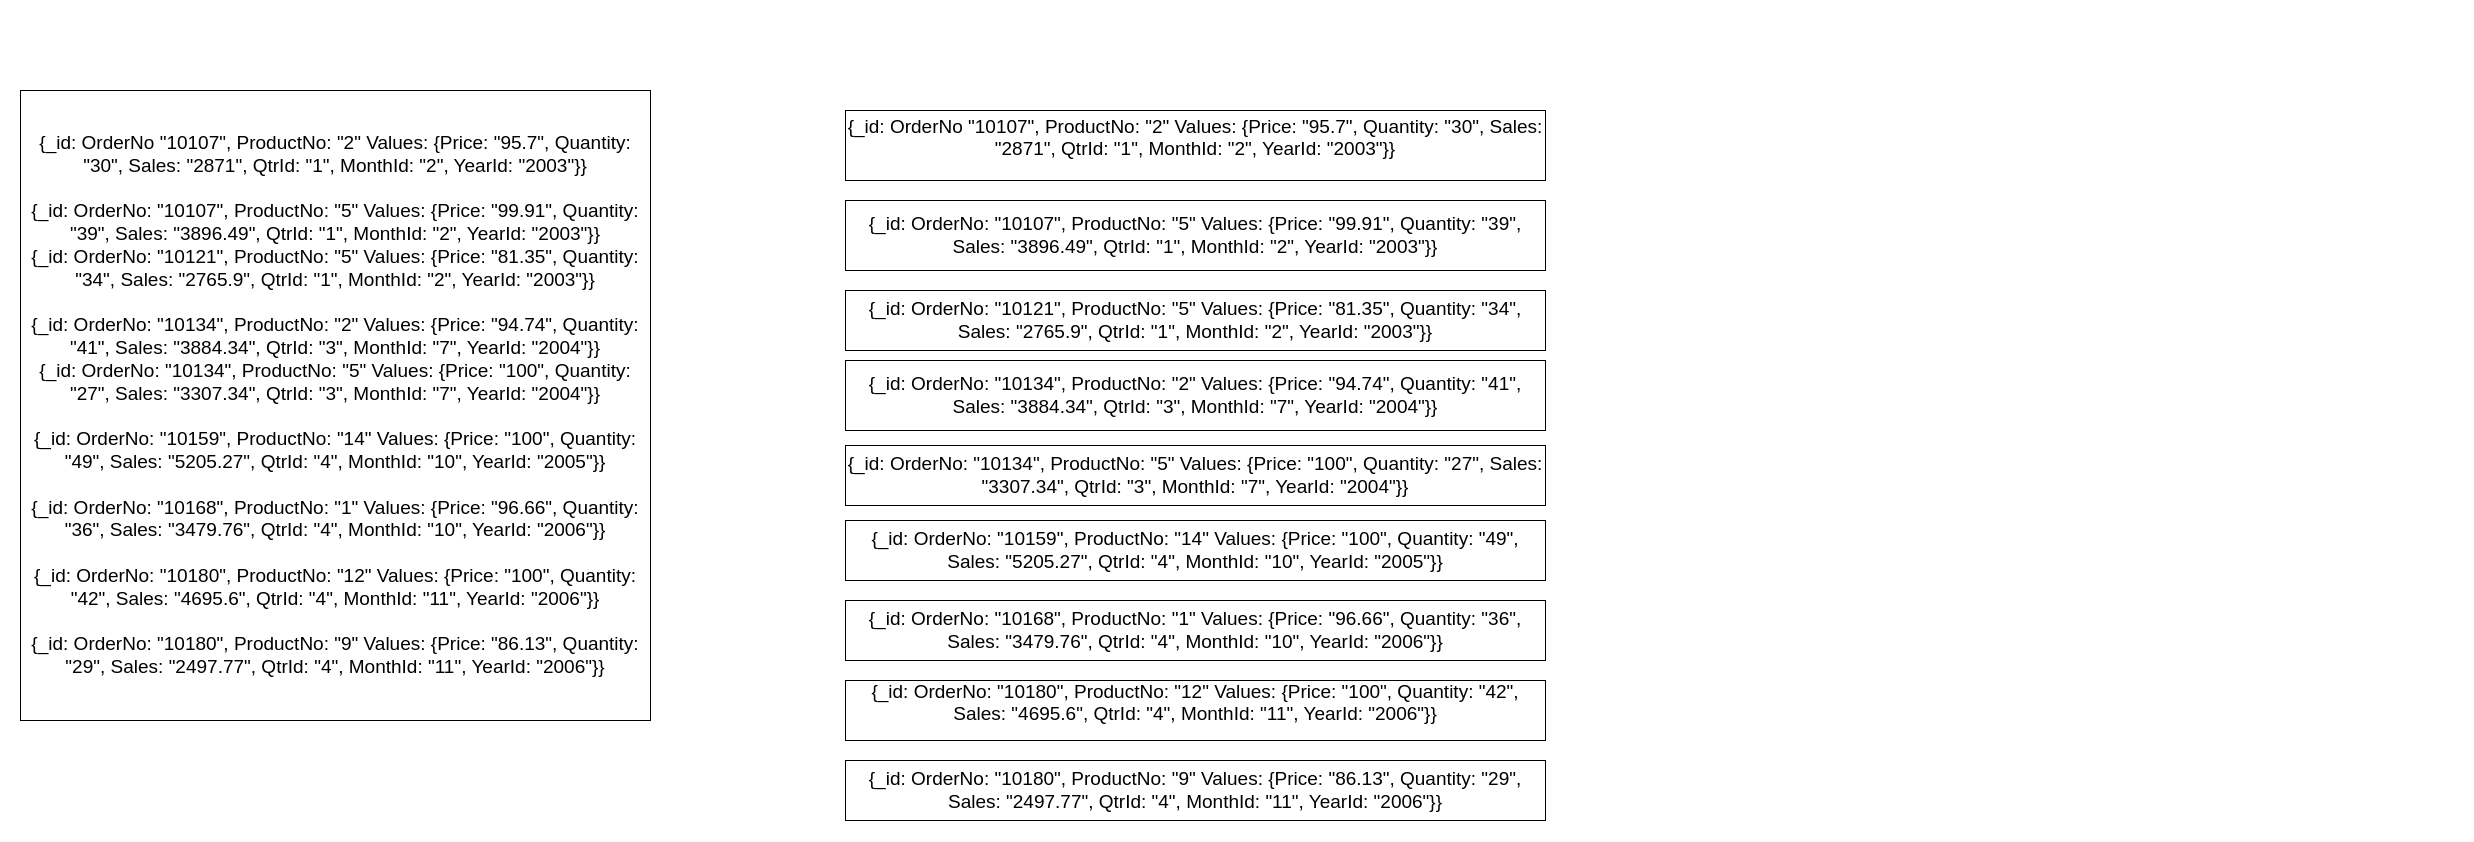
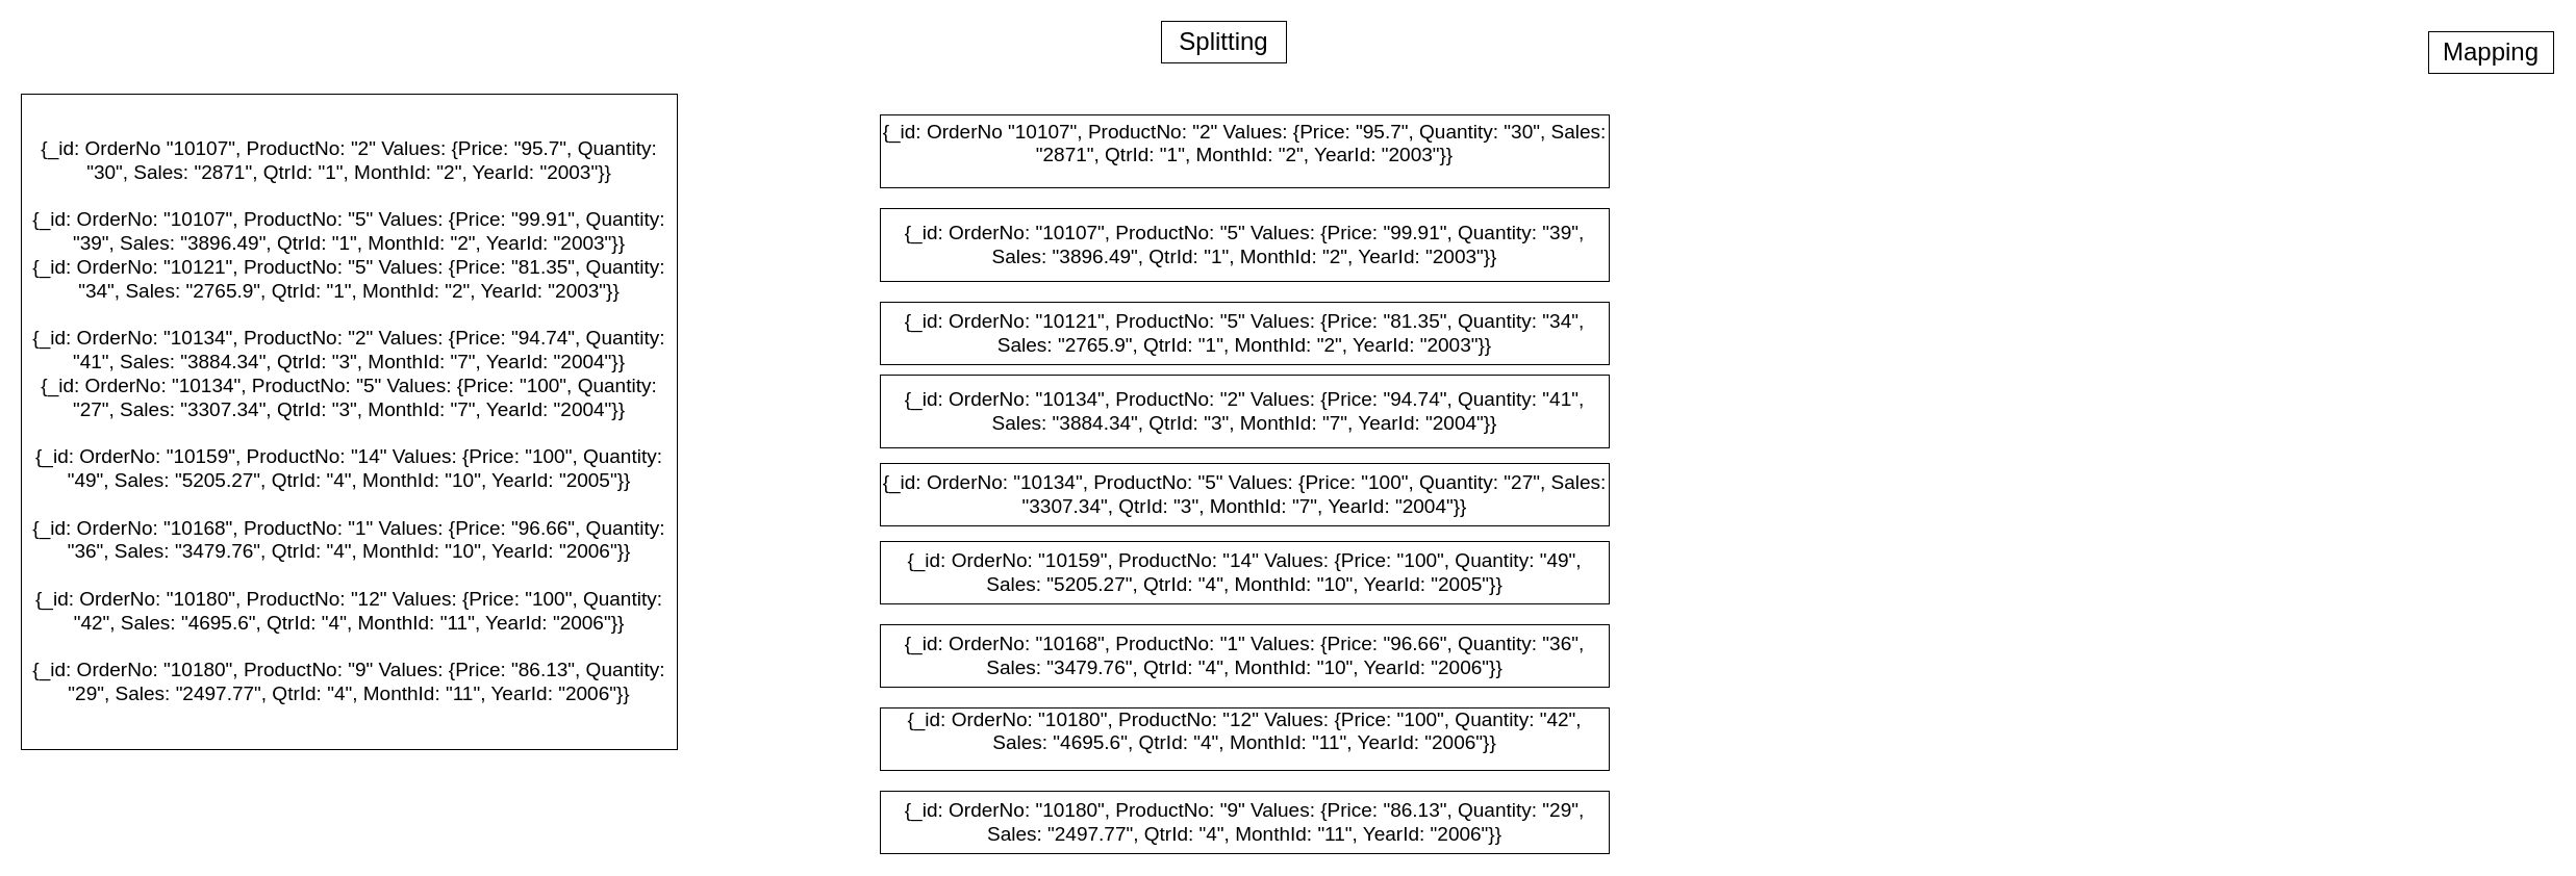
  <mxCell id="0" />
  <mxCell id="1" parent="0" />
+ <mxCell id="2" value="&lt;font style=&quot;font-size: 24px&quot;&gt;Splitting&lt;/font&gt;" style="rounded=0;whiteSpace=wrap;html=1;" parent="1" vertex="1"><mxGeometry x="1115" y="20" width="120" height="40" as="geometry" /></mxCell>
+ <mxCell id="3" value="&lt;font style=&quot;font-size: 24px&quot;&gt;Mapping&lt;/font&gt;" style="rounded=0;whiteSpace=wrap;html=1;" parent="1" vertex="1"><mxGeometry x="2332" y="30" width="120" height="40" as="geometry" /></mxCell>
  <mxCell id="4" value="&lt;div style=&quot;font-size: 19px&quot;&gt;&lt;font style=&quot;font-size: 19px&quot;&gt;{_id: OrderNo &quot;10107&quot;, ProductNo: &quot;2&quot; Values: {Price: &quot;95.7&quot;, Quantity: &quot;30&quot;, Sales: &quot;2871&quot;, QtrId: &quot;1&quot;, MonthId: &quot;2&quot;, YearId: &quot;2003&quot;}}&lt;/font&gt;&lt;/div&gt;&lt;div style=&quot;font-size: 19px&quot;&gt;&lt;font style=&quot;font-size: 19px&quot;&gt;&lt;br&gt;&lt;/font&gt;&lt;/div&gt;&lt;div style=&quot;font-size: 19px&quot;&gt;&lt;font style=&quot;font-size: 19px&quot;&gt;{_id: OrderNo: &quot;10107&quot;, ProductNo: &quot;5&quot; Values: {Price: &quot;99.91&quot;, Quantity: &quot;39&quot;, Sales: &quot;3896.49&quot;, QtrId: &quot;1&quot;, MonthId: &quot;2&quot;, YearId: &quot;2003&quot;}}&lt;/font&gt;&lt;/div&gt;&lt;div style=&quot;font-size: 19px&quot;&gt;&lt;font style=&quot;font-size: 19px&quot;&gt;{_id: OrderNo: &quot;10121&quot;, ProductNo: &quot;5&quot; Values: {Price: &quot;81.35&quot;, Quantity: &quot;34&quot;, Sales: &quot;2765.9&quot;, QtrId: &quot;1&quot;, MonthId: &quot;2&quot;, YearId: &quot;2003&quot;}}&lt;/font&gt;&lt;/div&gt;&lt;div style=&quot;font-size: 19px&quot;&gt;&lt;font style=&quot;font-size: 19px&quot;&gt;&lt;br&gt;&lt;/font&gt;&lt;/div&gt;&lt;div style=&quot;font-size: 19px&quot;&gt;&lt;font style=&quot;font-size: 19px&quot;&gt;{_id: OrderNo: &quot;10134&quot;, ProductNo: &quot;2&quot; Values: {Price: &quot;94.74&quot;, Quantity: &quot;41&quot;, Sales: &quot;3884.34&quot;, QtrId: &quot;3&quot;, MonthId: &quot;7&quot;, YearId: &quot;2004&quot;}}&lt;/font&gt;&lt;/div&gt;&lt;div style=&quot;font-size: 19px&quot;&gt;&lt;font style=&quot;font-size: 19px&quot;&gt;{_id: OrderNo: &quot;10134&quot;, ProductNo: &quot;5&quot; Values: {Price: &quot;100&quot;, Quantity: &quot;27&quot;, Sales: &quot;3307.34&quot;, QtrId: &quot;3&quot;, MonthId: &quot;7&quot;, YearId: &quot;2004&quot;}}&lt;/font&gt;&lt;/div&gt;&lt;div style=&quot;font-size: 19px&quot;&gt;&lt;font style=&quot;font-size: 19px&quot;&gt;&lt;br&gt;&lt;/font&gt;&lt;/div&gt;&lt;div style=&quot;font-size: 19px&quot;&gt;&lt;font style=&quot;font-size: 19px&quot;&gt;{_id: OrderNo: &quot;10159&quot;, ProductNo: &quot;14&quot; Values: {Price: &quot;100&quot;, Quantity: &quot;49&quot;, Sales: &quot;5205.27&quot;, QtrId: &quot;4&quot;, MonthId: &quot;10&quot;, YearId: &quot;2005&quot;}}&lt;/font&gt;&lt;/div&gt;&lt;div style=&quot;font-size: 19px&quot;&gt;&lt;font style=&quot;font-size: 19px&quot;&gt;&lt;br&gt;&lt;/font&gt;&lt;/div&gt;&lt;div style=&quot;font-size: 19px&quot;&gt;&lt;font style=&quot;font-size: 19px&quot;&gt;{_id: OrderNo: &quot;10168&quot;, ProductNo: &quot;1&quot; Values: {Price: &quot;96.66&quot;, Quantity: &quot;36&quot;, Sales: &quot;3479.76&quot;, QtrId: &quot;4&quot;, MonthId: &quot;10&quot;, YearId: &quot;2006&quot;}}&lt;/font&gt;&lt;/div&gt;&lt;div style=&quot;font-size: 19px&quot;&gt;&lt;font style=&quot;font-size: 19px&quot;&gt;&lt;br&gt;&lt;/font&gt;&lt;/div&gt;&lt;div style=&quot;font-size: 19px&quot;&gt;&lt;font style=&quot;font-size: 19px&quot;&gt;{_id: OrderNo: &quot;10180&quot;, ProductNo: &quot;12&quot; Values: {Price: &quot;100&quot;, Quantity: &quot;42&quot;, Sales: &quot;4695.6&quot;, QtrId: &quot;4&quot;, MonthId: &quot;11&quot;, YearId: &quot;2006&quot;}}&lt;/font&gt;&lt;/div&gt;&lt;div style=&quot;font-size: 19px&quot;&gt;&lt;font style=&quot;font-size: 19px&quot;&gt;&lt;br&gt;&lt;/font&gt;&lt;/div&gt;&lt;div style=&quot;font-size: 19px&quot;&gt;&lt;font style=&quot;font-size: 19px&quot;&gt;{_id: OrderNo: &quot;10180&quot;, ProductNo: &quot;9&quot; Values: {Price: &quot;86.13&quot;, Quantity: &quot;29&quot;, Sales: &quot;2497.77&quot;, QtrId: &quot;4&quot;, MonthId: &quot;11&quot;, YearId: &quot;2006&quot;}}&lt;/font&gt;&lt;/div&gt;" style="whiteSpace=wrap;html=1;aspect=fixed;" parent="1" vertex="1"><mxGeometry x="20" y="90" width="630" height="630" as="geometry" /></mxCell>
  <mxCell id="5" value="&lt;span style=&quot;font-size: 19px&quot;&gt;{_id: OrderNo: &quot;10180&quot;, ProductNo: &quot;9&quot; Values: {Price: &quot;86.13&quot;, Quantity: &quot;29&quot;, Sales: &quot;2497.77&quot;, QtrId: &quot;4&quot;, MonthId: &quot;11&quot;, YearId: &quot;2006&quot;}}&lt;/span&gt;" style="rounded=0;whiteSpace=wrap;html=1;" parent="1" vertex="1"><mxGeometry x="845" y="760" width="700" height="60" as="geometry" /></mxCell>
  <mxCell id="6" value="&lt;div style=&quot;font-size: 19px&quot;&gt;{_id: OrderNo: &quot;10180&quot;, ProductNo: &quot;12&quot; Values: {Price: &quot;100&quot;, Quantity: &quot;42&quot;, Sales: &quot;4695.6&quot;, QtrId: &quot;4&quot;, MonthId: &quot;11&quot;, YearId: &quot;2006&quot;}}&lt;/div&gt;&lt;div&gt;&lt;br&gt;&lt;/div&gt;" style="rounded=0;whiteSpace=wrap;html=1;" parent="1" vertex="1"><mxGeometry x="845" y="680" width="700" height="60" as="geometry" /></mxCell>
  <mxCell id="7" value="&lt;span style=&quot;font-size: 19px&quot;&gt;{_id: OrderNo: &quot;10168&quot;, ProductNo: &quot;1&quot; Values: {Price: &quot;96.66&quot;, Quantity: &quot;36&quot;, Sales: &quot;3479.76&quot;, QtrId: &quot;4&quot;, MonthId: &quot;10&quot;, YearId: &quot;2006&quot;}}&lt;/span&gt;" style="rounded=0;whiteSpace=wrap;html=1;" parent="1" vertex="1"><mxGeometry x="845" y="600" width="700" height="60" as="geometry" /></mxCell>
  <mxCell id="8" value="&lt;span style=&quot;font-size: 19px&quot;&gt;{_id: OrderNo: &quot;10159&quot;, ProductNo: &quot;14&quot; Values: {Price: &quot;100&quot;, Quantity: &quot;49&quot;, Sales: &quot;5205.27&quot;, QtrId: &quot;4&quot;, MonthId: &quot;10&quot;, YearId: &quot;2005&quot;}}&lt;/span&gt;" style="rounded=0;whiteSpace=wrap;html=1;" parent="1" vertex="1"><mxGeometry x="845" y="520" width="700" height="60" as="geometry" /></mxCell>
  <mxCell id="9" value="&lt;span style=&quot;font-size: 19px&quot;&gt;{_id: OrderNo: &quot;10134&quot;, ProductNo: &quot;5&quot; Values: {Price: &quot;100&quot;, Quantity: &quot;27&quot;, Sales: &quot;3307.34&quot;, QtrId: &quot;3&quot;, MonthId: &quot;7&quot;, YearId: &quot;2004&quot;}}&lt;/span&gt;" style="rounded=0;whiteSpace=wrap;html=1;" parent="1" vertex="1"><mxGeometry x="845" y="445" width="700" height="60" as="geometry" /></mxCell>
  <mxCell id="10" value="&lt;span style=&quot;font-size: 19px&quot;&gt;{_id: OrderNo: &quot;10134&quot;, ProductNo: &quot;2&quot; Values: {Price: &quot;94.74&quot;, Quantity: &quot;41&quot;, Sales: &quot;3884.34&quot;, QtrId: &quot;3&quot;, MonthId: &quot;7&quot;, YearId: &quot;2004&quot;}}&lt;/span&gt;" style="rounded=0;whiteSpace=wrap;html=1;" parent="1" vertex="1"><mxGeometry x="845" y="360" width="700" height="70" as="geometry" /></mxCell>
  <mxCell id="11" value="&lt;span style=&quot;font-size: 19px&quot;&gt;{_id: OrderNo: &quot;10121&quot;, ProductNo: &quot;5&quot; Values: {Price: &quot;81.35&quot;, Quantity: &quot;34&quot;, Sales: &quot;2765.9&quot;, QtrId: &quot;1&quot;, MonthId: &quot;2&quot;, YearId: &quot;2003&quot;}}&lt;/span&gt;" style="rounded=0;whiteSpace=wrap;html=1;" parent="1" vertex="1"><mxGeometry x="845" y="290" width="700" height="60" as="geometry" /></mxCell>
  <mxCell id="12" value="&lt;span style=&quot;font-size: 19px&quot;&gt;{_id: OrderNo: &quot;10107&quot;, ProductNo: &quot;5&quot; Values: {Price: &quot;99.91&quot;, Quantity: &quot;39&quot;, Sales: &quot;3896.49&quot;, QtrId: &quot;1&quot;, MonthId: &quot;2&quot;, YearId: &quot;2003&quot;}}&lt;/span&gt;" style="rounded=0;whiteSpace=wrap;html=1;" parent="1" vertex="1"><mxGeometry x="845" y="200" width="700" height="70" as="geometry" /></mxCell>
  <mxCell id="13" value="&lt;div style=&quot;font-size: 19px&quot;&gt;{_id: OrderNo &quot;10107&quot;, ProductNo: &quot;2&quot; Values: {Price: &quot;95.7&quot;, Quantity: &quot;30&quot;, Sales: &quot;2871&quot;, QtrId: &quot;1&quot;, MonthId: &quot;2&quot;, YearId: &quot;2003&quot;}}&lt;/div&gt;&lt;div&gt;&lt;br&gt;&lt;/div&gt;" style="rounded=0;whiteSpace=wrap;html=1;" parent="1" vertex="1"><mxGeometry x="845" y="110" width="700" height="70" as="geometry" /></mxCell>
